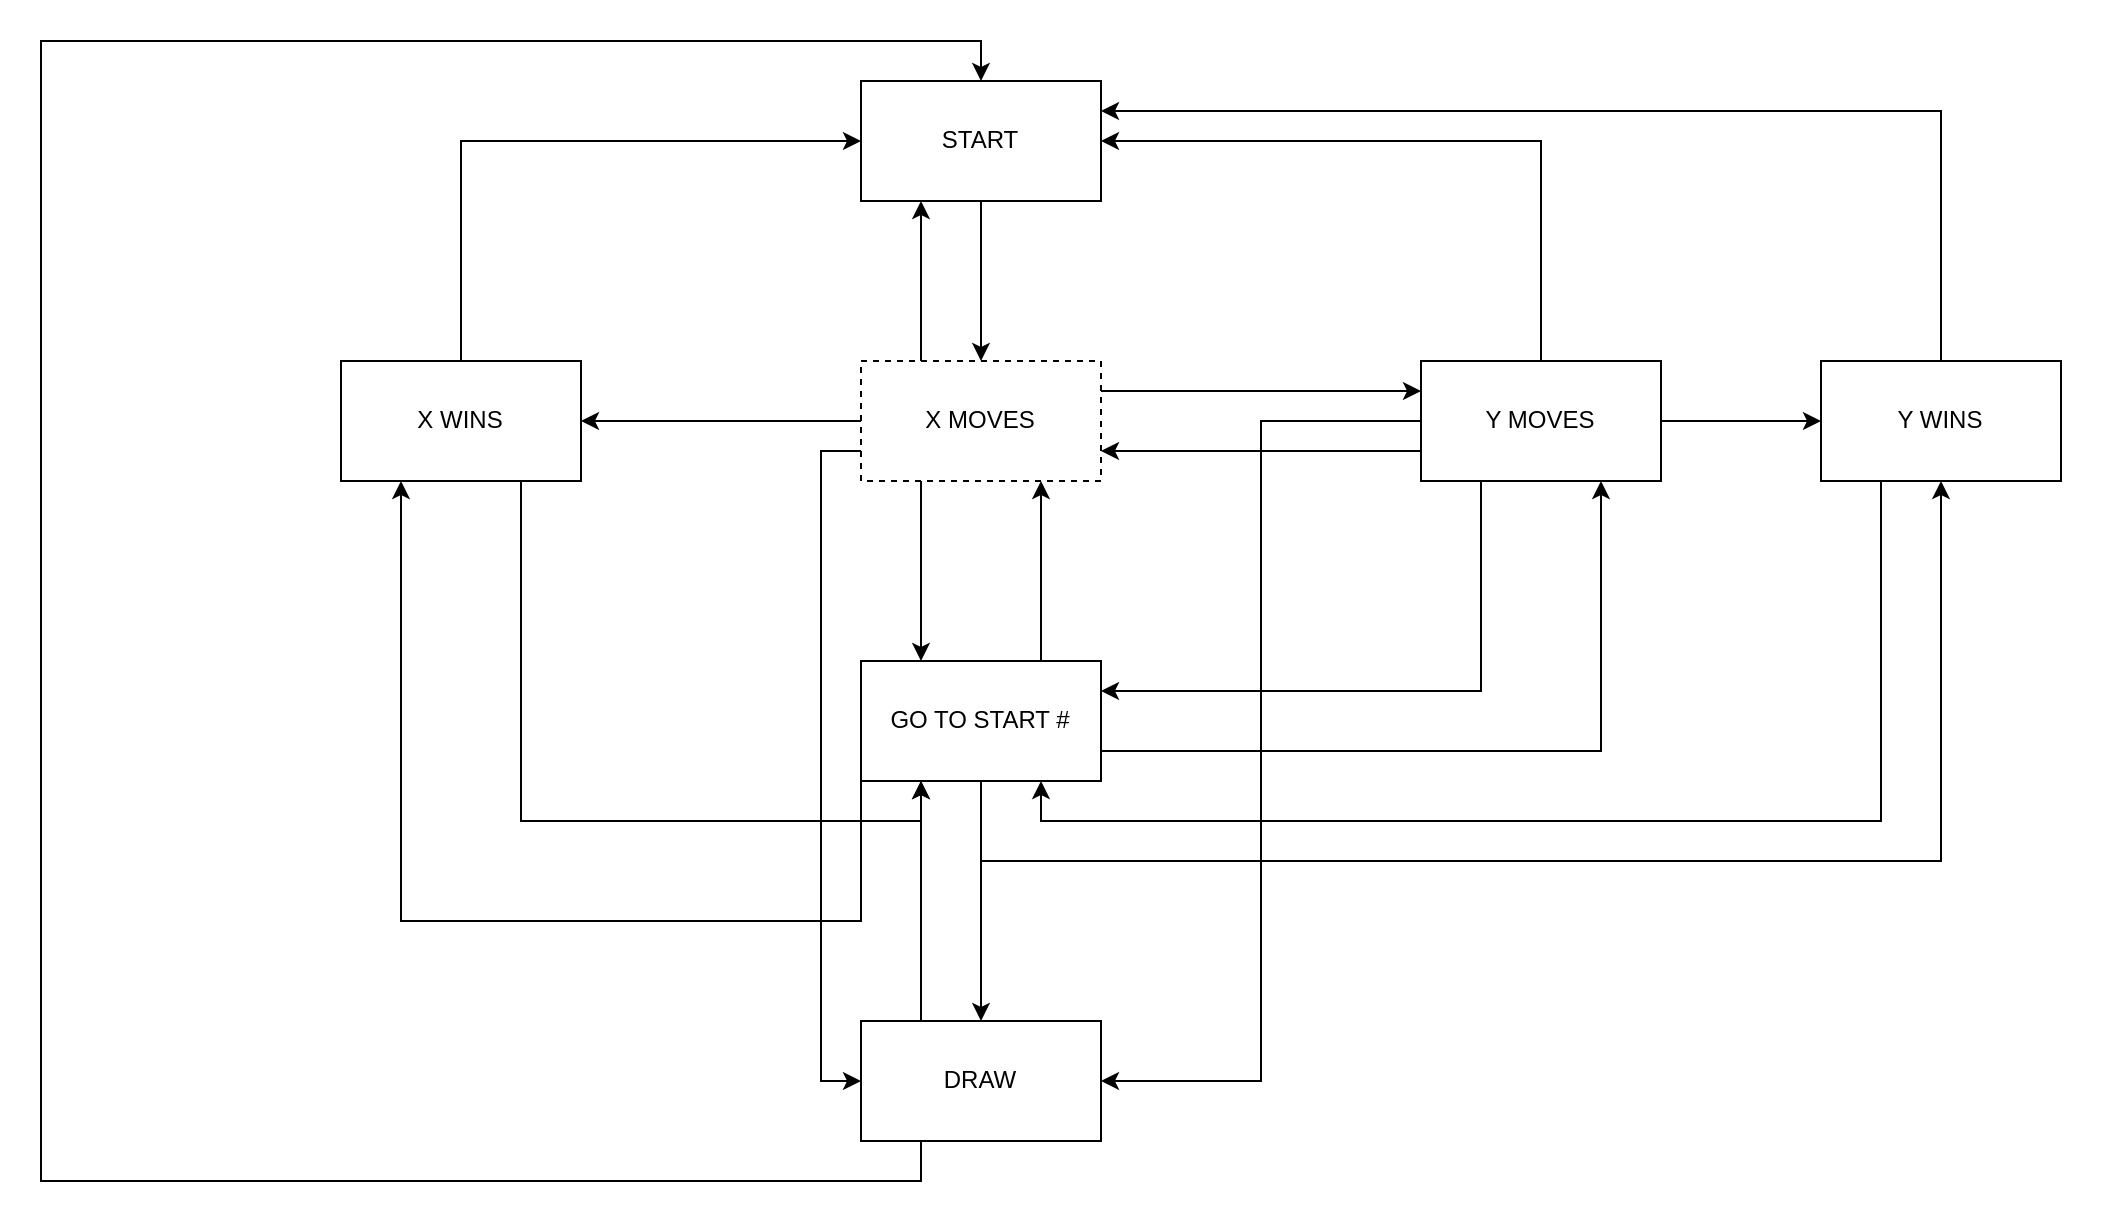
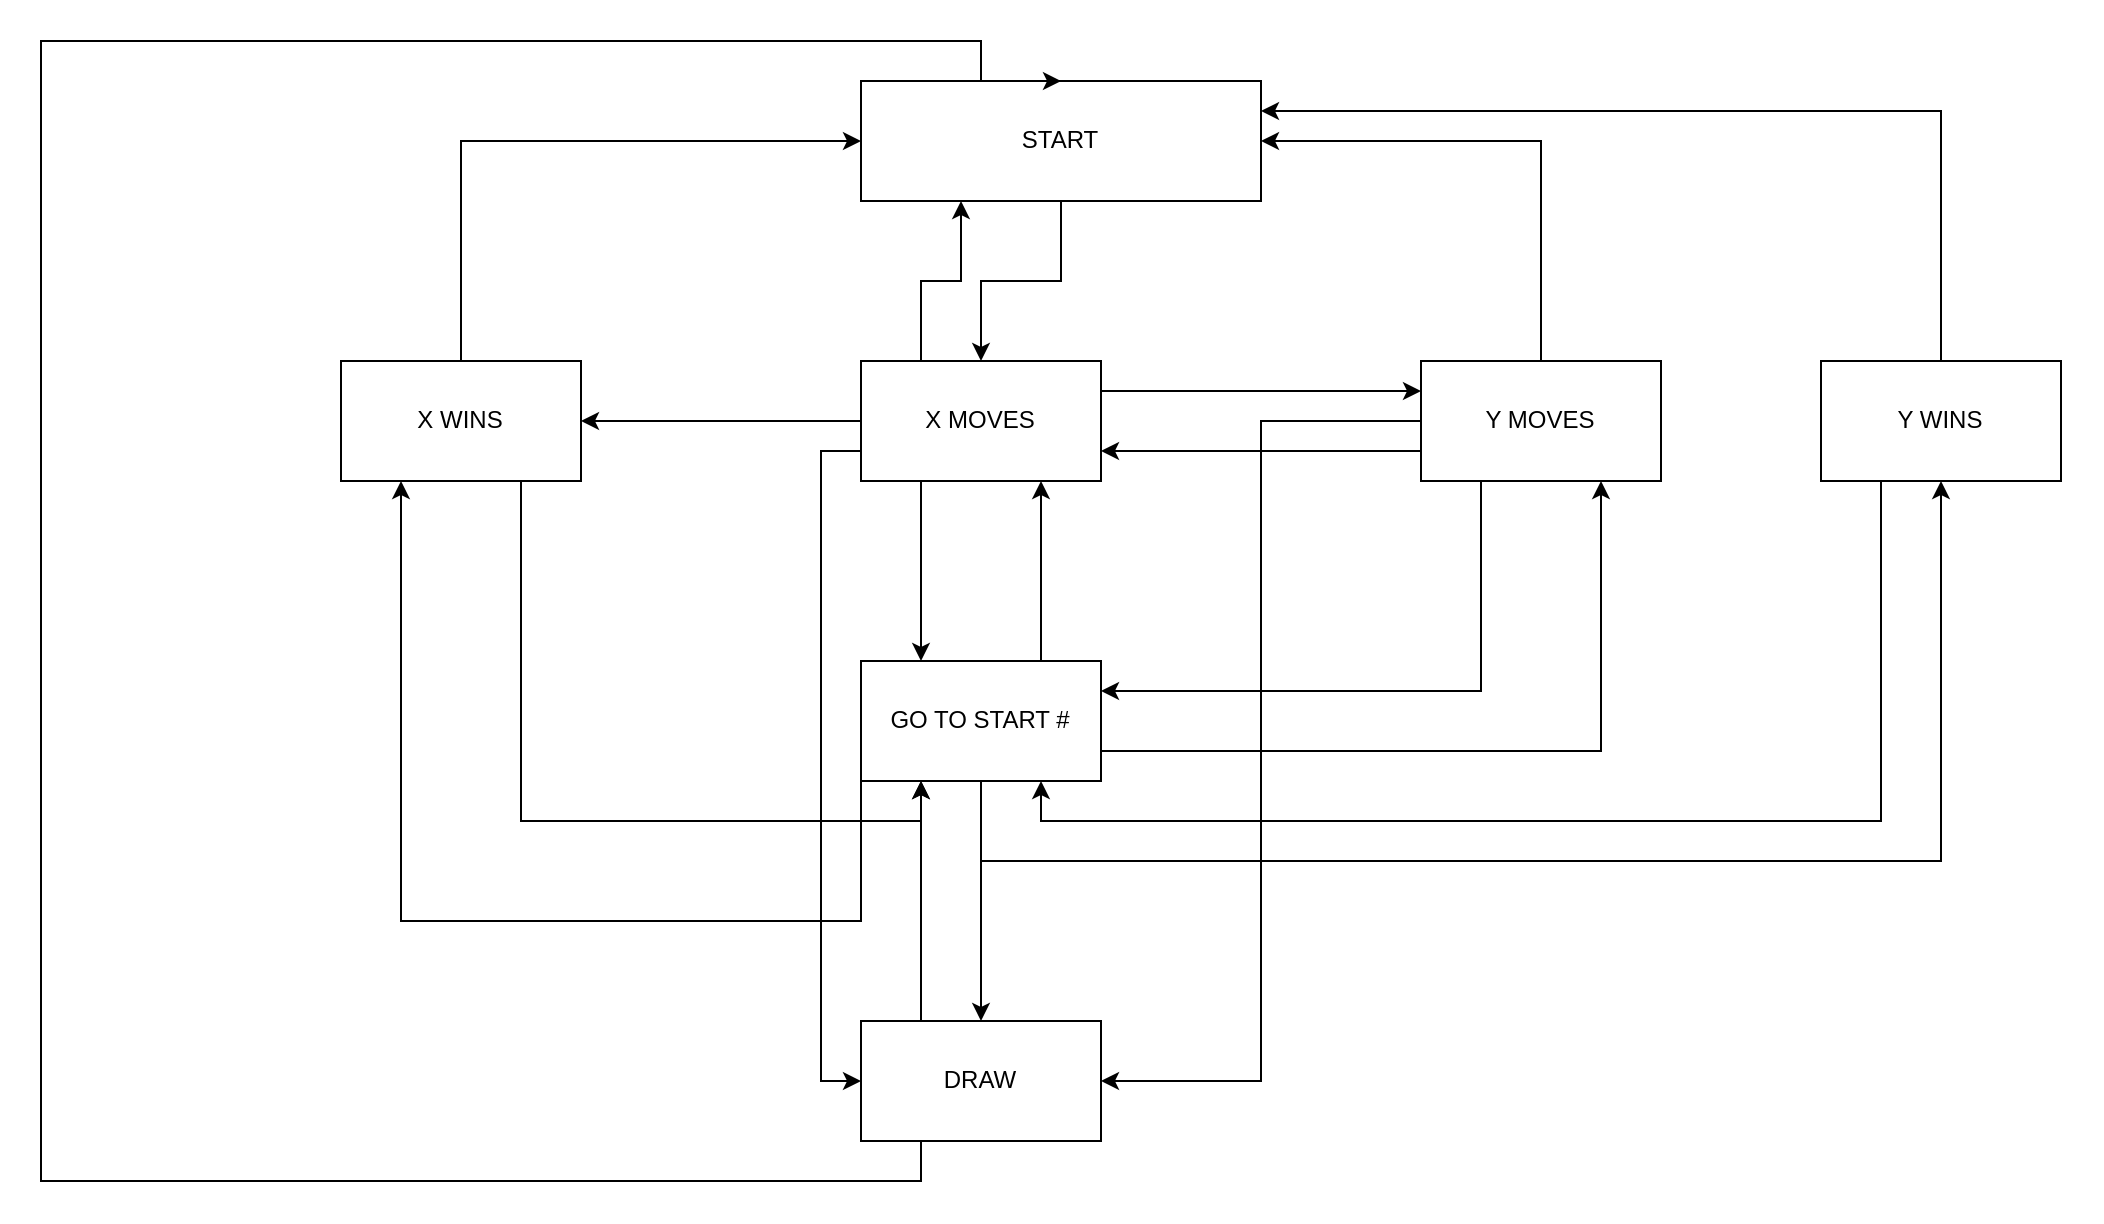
  <mxCell id="0" />
  <mxCell id="1" parent="0" />
  <mxCell id="2" style="edgeStyle=orthogonalEdgeStyle;rounded=0;orthogonalLoop=1;jettySize=auto;html=1;exitX=0.5;exitY=1;exitDx=0;exitDy=0;" edge="1" parent="1" source="3" target="9"><mxGeometry relative="1" as="geometry" /></mxCell>
- <mxCell id="3" value="START" style="rounded=0;whiteSpace=wrap;html=1;" vertex="1" parent="1"><mxGeometry x="430" y="40" width="120" height="60" as="geometry" /></mxCell>
+ <mxCell id="3" value="START" style="rounded=0;whiteSpace=wrap;html=1;" vertex="1" parent="1"><mxGeometry x="430" y="40" width="200" height="60" as="geometry" /></mxCell>
  <mxCell id="4" style="edgeStyle=orthogonalEdgeStyle;rounded=0;orthogonalLoop=1;jettySize=auto;html=1;exitX=1;exitY=0.25;exitDx=0;exitDy=0;entryX=0;entryY=0.25;entryDx=0;entryDy=0;" edge="1" parent="1" source="9" target="15"><mxGeometry relative="1" as="geometry" /></mxCell>
  <mxCell id="5" style="edgeStyle=orthogonalEdgeStyle;rounded=0;orthogonalLoop=1;jettySize=auto;html=1;exitX=0.25;exitY=1;exitDx=0;exitDy=0;entryX=0.25;entryY=0;entryDx=0;entryDy=0;" edge="1" parent="1" source="9" target="21"><mxGeometry relative="1" as="geometry" /></mxCell>
  <mxCell id="6" style="edgeStyle=orthogonalEdgeStyle;rounded=0;orthogonalLoop=1;jettySize=auto;html=1;exitX=0;exitY=0.5;exitDx=0;exitDy=0;entryX=1;entryY=0.5;entryDx=0;entryDy=0;" edge="1" parent="1" source="9" target="24"><mxGeometry relative="1" as="geometry" /></mxCell>
  <mxCell id="7" style="edgeStyle=orthogonalEdgeStyle;rounded=0;orthogonalLoop=1;jettySize=auto;html=1;exitX=0;exitY=0.75;exitDx=0;exitDy=0;entryX=0;entryY=0.5;entryDx=0;entryDy=0;" edge="1" parent="1" source="9" target="30"><mxGeometry relative="1" as="geometry" /></mxCell>
  <mxCell id="8" style="edgeStyle=orthogonalEdgeStyle;rounded=0;orthogonalLoop=1;jettySize=auto;html=1;exitX=0.25;exitY=0;exitDx=0;exitDy=0;entryX=0.25;entryY=1;entryDx=0;entryDy=0;" edge="1" parent="1" source="9" target="3"><mxGeometry relative="1" as="geometry" /></mxCell>
- <mxCell id="9" value="X MOVES" style="rounded=0;whiteSpace=wrap;html=1;dashed=1;" vertex="1" parent="1"><mxGeometry x="430" y="180" width="120" height="60" as="geometry" /></mxCell>
+ <mxCell id="9" value="X MOVES" style="rounded=0;whiteSpace=wrap;html=1;" vertex="1" parent="1"><mxGeometry x="430" y="180" width="120" height="60" as="geometry" /></mxCell>
  <mxCell id="10" style="edgeStyle=orthogonalEdgeStyle;rounded=0;orthogonalLoop=1;jettySize=auto;html=1;exitX=0;exitY=0.75;exitDx=0;exitDy=0;entryX=1;entryY=0.75;entryDx=0;entryDy=0;" edge="1" parent="1" source="15" target="9"><mxGeometry relative="1" as="geometry" /></mxCell>
  <mxCell id="11" style="edgeStyle=orthogonalEdgeStyle;rounded=0;orthogonalLoop=1;jettySize=auto;html=1;exitX=0.25;exitY=1;exitDx=0;exitDy=0;entryX=1;entryY=0.25;entryDx=0;entryDy=0;" edge="1" parent="1" source="15" target="21"><mxGeometry relative="1" as="geometry" /></mxCell>
- <mxCell id="12" style="edgeStyle=orthogonalEdgeStyle;rounded=0;orthogonalLoop=1;jettySize=auto;html=1;exitX=1;exitY=0.5;exitDx=0;exitDy=0;entryX=0;entryY=0.5;entryDx=0;entryDy=0;" edge="1" parent="1" source="15" target="27"><mxGeometry relative="1" as="geometry" /></mxCell>
  <mxCell id="13" style="edgeStyle=orthogonalEdgeStyle;rounded=0;orthogonalLoop=1;jettySize=auto;html=1;exitX=0;exitY=0.5;exitDx=0;exitDy=0;entryX=1;entryY=0.5;entryDx=0;entryDy=0;" edge="1" parent="1" source="15" target="30"><mxGeometry relative="1" as="geometry" /></mxCell>
  <mxCell id="14" style="edgeStyle=orthogonalEdgeStyle;rounded=0;orthogonalLoop=1;jettySize=auto;html=1;exitX=0.5;exitY=0;exitDx=0;exitDy=0;entryX=1;entryY=0.5;entryDx=0;entryDy=0;" edge="1" parent="1" source="15" target="3"><mxGeometry relative="1" as="geometry" /></mxCell>
  <mxCell id="15" value="Y MOVES" style="rounded=0;whiteSpace=wrap;html=1;" vertex="1" parent="1"><mxGeometry x="710" y="180" width="120" height="60" as="geometry" /></mxCell>
  <mxCell id="16" style="edgeStyle=orthogonalEdgeStyle;rounded=0;orthogonalLoop=1;jettySize=auto;html=1;exitX=0.75;exitY=0;exitDx=0;exitDy=0;entryX=0.75;entryY=1;entryDx=0;entryDy=0;" edge="1" parent="1" source="21" target="9"><mxGeometry relative="1" as="geometry" /></mxCell>
  <mxCell id="17" style="edgeStyle=orthogonalEdgeStyle;rounded=0;orthogonalLoop=1;jettySize=auto;html=1;exitX=1;exitY=0.75;exitDx=0;exitDy=0;entryX=0.75;entryY=1;entryDx=0;entryDy=0;" edge="1" parent="1" source="21" target="15"><mxGeometry relative="1" as="geometry" /></mxCell>
  <mxCell id="18" style="edgeStyle=orthogonalEdgeStyle;rounded=0;orthogonalLoop=1;jettySize=auto;html=1;exitX=0.5;exitY=1;exitDx=0;exitDy=0;entryX=0.5;entryY=1;entryDx=0;entryDy=0;" edge="1" parent="1" source="21" target="27"><mxGeometry relative="1" as="geometry"><Array as="points"><mxPoint x="490" y="430" /><mxPoint x="970" y="430" /></Array></mxGeometry></mxCell>
  <mxCell id="19" style="edgeStyle=orthogonalEdgeStyle;rounded=0;orthogonalLoop=1;jettySize=auto;html=1;exitX=0;exitY=1;exitDx=0;exitDy=0;entryX=0.25;entryY=1;entryDx=0;entryDy=0;" edge="1" parent="1" source="21" target="24"><mxGeometry relative="1" as="geometry"><Array as="points"><mxPoint x="430" y="460" /><mxPoint x="200" y="460" /></Array></mxGeometry></mxCell>
  <mxCell id="20" style="edgeStyle=orthogonalEdgeStyle;rounded=0;orthogonalLoop=1;jettySize=auto;html=1;entryX=0.5;entryY=0;entryDx=0;entryDy=0;" edge="1" parent="1" source="21" target="30"><mxGeometry relative="1" as="geometry" /></mxCell>
  <mxCell id="21" value="GO TO START #" style="rounded=0;whiteSpace=wrap;html=1;" vertex="1" parent="1"><mxGeometry x="430" y="330" width="120" height="60" as="geometry" /></mxCell>
  <mxCell id="22" style="edgeStyle=orthogonalEdgeStyle;rounded=0;orthogonalLoop=1;jettySize=auto;html=1;exitX=0.75;exitY=1;exitDx=0;exitDy=0;entryX=0.25;entryY=1;entryDx=0;entryDy=0;" edge="1" parent="1" source="24" target="21"><mxGeometry relative="1" as="geometry" /></mxCell>
  <mxCell id="23" style="edgeStyle=orthogonalEdgeStyle;rounded=0;orthogonalLoop=1;jettySize=auto;html=1;exitX=0.5;exitY=0;exitDx=0;exitDy=0;entryX=0;entryY=0.5;entryDx=0;entryDy=0;" edge="1" parent="1" source="24" target="3"><mxGeometry relative="1" as="geometry" /></mxCell>
  <mxCell id="24" value="X WINS" style="rounded=0;whiteSpace=wrap;html=1;" vertex="1" parent="1"><mxGeometry x="170" y="180" width="120" height="60" as="geometry" /></mxCell>
  <mxCell id="25" style="edgeStyle=orthogonalEdgeStyle;rounded=0;orthogonalLoop=1;jettySize=auto;html=1;exitX=0.25;exitY=1;exitDx=0;exitDy=0;entryX=0.75;entryY=1;entryDx=0;entryDy=0;" edge="1" parent="1" source="27" target="21"><mxGeometry relative="1" as="geometry" /></mxCell>
  <mxCell id="26" style="edgeStyle=orthogonalEdgeStyle;rounded=0;orthogonalLoop=1;jettySize=auto;html=1;exitX=0.5;exitY=0;exitDx=0;exitDy=0;entryX=1;entryY=0.25;entryDx=0;entryDy=0;" edge="1" parent="1" source="27" target="3"><mxGeometry relative="1" as="geometry" /></mxCell>
  <mxCell id="27" value="Y WINS" style="rounded=0;whiteSpace=wrap;html=1;" vertex="1" parent="1"><mxGeometry x="910" y="180" width="120" height="60" as="geometry" /></mxCell>
  <mxCell id="28" style="edgeStyle=orthogonalEdgeStyle;rounded=0;orthogonalLoop=1;jettySize=auto;html=1;exitX=0.25;exitY=0;exitDx=0;exitDy=0;entryX=0.25;entryY=1;entryDx=0;entryDy=0;" edge="1" parent="1" source="30" target="21"><mxGeometry relative="1" as="geometry" /></mxCell>
  <mxCell id="29" style="edgeStyle=orthogonalEdgeStyle;rounded=0;orthogonalLoop=1;jettySize=auto;html=1;exitX=0.25;exitY=1;exitDx=0;exitDy=0;entryX=0.5;entryY=0;entryDx=0;entryDy=0;" edge="1" parent="1" source="30" target="3"><mxGeometry relative="1" as="geometry"><Array as="points"><mxPoint x="460" y="590" /><mxPoint x="20" y="590" /><mxPoint x="20" y="20" /><mxPoint x="490" y="20" /></Array></mxGeometry></mxCell>
  <mxCell id="30" value="DRAW" style="rounded=0;whiteSpace=wrap;html=1;" vertex="1" parent="1"><mxGeometry x="430" y="510" width="120" height="60" as="geometry" /></mxCell>
